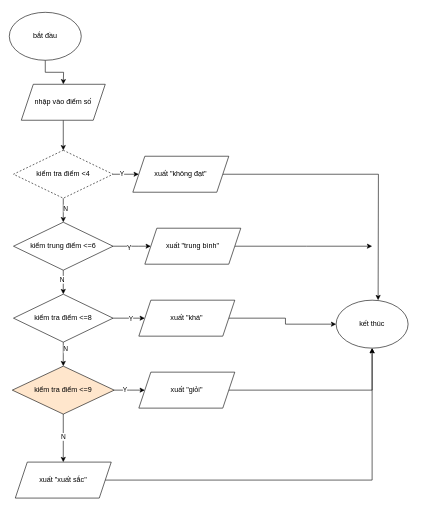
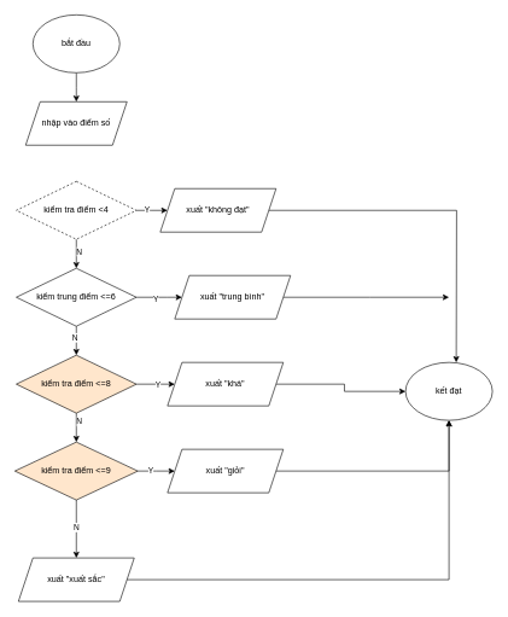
  <mxCell id="0" />
  <mxCell id="1" parent="0" />
  <mxCell id="2" style="edgeStyle=orthogonalEdgeStyle;rounded=0;orthogonalLoop=1;jettySize=auto;html=1;" edge="1" parent="1" source="3"><mxGeometry relative="1" as="geometry"><mxPoint x="105" y="140" as="targetPoint" /></mxGeometry></mxCell>
- <mxCell id="3" value="bắt đầu" style="ellipse;whiteSpace=wrap;html=1;" vertex="1" parent="1"><mxGeometry x="15" y="20" width="120" height="80" as="geometry" /></mxCell>
- <mxCell id="4" style="edgeStyle=orthogonalEdgeStyle;rounded=0;orthogonalLoop=1;jettySize=auto;html=1;" edge="1" parent="1" source="5" target="10"><mxGeometry relative="1" as="geometry"><mxPoint x="105" y="240" as="targetPoint" /></mxGeometry></mxCell>
+ <mxCell id="3" value="bắt đầu" style="ellipse;whiteSpace=wrap;html=1;" vertex="1" parent="1"><mxGeometry x="45" y="20" width="120" height="80" as="geometry" /></mxCell>
  <mxCell id="5" value="nhập vào điểm số" style="shape=parallelogram;perimeter=parallelogramPerimeter;whiteSpace=wrap;html=1;fixedSize=1;" vertex="1" parent="1"><mxGeometry x="35" y="140" width="140" height="60" as="geometry" /></mxCell>
  <mxCell id="6" style="edgeStyle=orthogonalEdgeStyle;rounded=0;orthogonalLoop=1;jettySize=auto;html=1;" edge="1" parent="1" source="10"><mxGeometry relative="1" as="geometry"><mxPoint x="231" y="290" as="targetPoint" /></mxGeometry></mxCell>
  <mxCell id="7" value="Y" style="edgeLabel;html=1;align=center;verticalAlign=middle;resizable=0;points=[];" vertex="1" connectable="0" parent="6"><mxGeometry x="-0.358" y="2" relative="1" as="geometry"><mxPoint as="offset" /></mxGeometry></mxCell>
  <mxCell id="8" style="edgeStyle=orthogonalEdgeStyle;rounded=0;orthogonalLoop=1;jettySize=auto;html=1;" edge="1" parent="1" source="10"><mxGeometry relative="1" as="geometry"><mxPoint x="105" y="370" as="targetPoint" /></mxGeometry></mxCell>
  <mxCell id="9" value="N" style="edgeLabel;html=1;align=center;verticalAlign=middle;resizable=0;points=[];" vertex="1" connectable="0" parent="8"><mxGeometry x="-0.23" y="3" relative="1" as="geometry"><mxPoint as="offset" /></mxGeometry></mxCell>
  <mxCell id="10" value="kiểm tra điểm &amp;lt;4" style="rhombus;whiteSpace=wrap;html=1;dashed=1;" vertex="1" parent="1"><mxGeometry x="22" y="250" width="166" height="80" as="geometry" /></mxCell>
  <mxCell id="11" style="edgeStyle=orthogonalEdgeStyle;rounded=0;orthogonalLoop=1;jettySize=auto;html=1;" edge="1" parent="1" source="12"><mxGeometry relative="1" as="geometry"><mxPoint x="630" y="500" as="targetPoint" /></mxGeometry></mxCell>
  <mxCell id="12" value="xuất &quot;không đạt&quot;" style="shape=parallelogram;perimeter=parallelogramPerimeter;whiteSpace=wrap;html=1;fixedSize=1;" vertex="1" parent="1"><mxGeometry x="221" y="260" width="160" height="60" as="geometry" /></mxCell>
  <mxCell id="13" style="edgeStyle=orthogonalEdgeStyle;rounded=0;orthogonalLoop=1;jettySize=auto;html=1;" edge="1" parent="1" source="17"><mxGeometry relative="1" as="geometry"><mxPoint x="251" y="410" as="targetPoint" /><Array as="points"><mxPoint x="231" y="410" /></Array></mxGeometry></mxCell>
  <mxCell id="14" value="Y" style="edgeLabel;html=1;align=center;verticalAlign=middle;resizable=0;points=[];" vertex="1" connectable="0" parent="13"><mxGeometry x="-0.181" y="-1" relative="1" as="geometry"><mxPoint as="offset" /></mxGeometry></mxCell>
  <mxCell id="15" style="edgeStyle=orthogonalEdgeStyle;rounded=0;orthogonalLoop=1;jettySize=auto;html=1;" edge="1" parent="1" source="17"><mxGeometry relative="1" as="geometry"><mxPoint x="105" y="490" as="targetPoint" /></mxGeometry></mxCell>
  <mxCell id="16" value="N" style="edgeLabel;html=1;align=center;verticalAlign=middle;resizable=0;points=[];" vertex="1" connectable="0" parent="15"><mxGeometry x="-0.28" y="-3" relative="1" as="geometry"><mxPoint as="offset" /></mxGeometry></mxCell>
  <mxCell id="17" value="kiểm trung điểm &amp;lt;=6" style="rhombus;whiteSpace=wrap;html=1;" vertex="1" parent="1"><mxGeometry x="22" y="370" width="166" height="80" as="geometry" /></mxCell>
  <mxCell id="18" style="edgeStyle=orthogonalEdgeStyle;rounded=0;orthogonalLoop=1;jettySize=auto;html=1;" edge="1" parent="1" source="19"><mxGeometry relative="1" as="geometry"><mxPoint x="620" y="410" as="targetPoint" /></mxGeometry></mxCell>
  <mxCell id="19" value="xuất &quot;trung bình&quot;" style="shape=parallelogram;perimeter=parallelogramPerimeter;whiteSpace=wrap;html=1;fixedSize=1;" vertex="1" parent="1"><mxGeometry x="241" y="380" width="160" height="60" as="geometry" /></mxCell>
  <mxCell id="20" style="edgeStyle=orthogonalEdgeStyle;rounded=0;orthogonalLoop=1;jettySize=auto;html=1;" edge="1" parent="1" source="24"><mxGeometry relative="1" as="geometry"><mxPoint x="241" y="530" as="targetPoint" /></mxGeometry></mxCell>
  <mxCell id="21" value="Y" style="edgeLabel;html=1;align=center;verticalAlign=middle;resizable=0;points=[];" vertex="1" connectable="0" parent="20"><mxGeometry x="0.124" relative="1" as="geometry"><mxPoint as="offset" /></mxGeometry></mxCell>
  <mxCell id="22" style="edgeStyle=orthogonalEdgeStyle;rounded=0;orthogonalLoop=1;jettySize=auto;html=1;" edge="1" parent="1" source="24"><mxGeometry relative="1" as="geometry"><mxPoint x="105" y="610" as="targetPoint" /></mxGeometry></mxCell>
  <mxCell id="23" value="N" style="edgeLabel;html=1;align=center;verticalAlign=middle;resizable=0;points=[];" vertex="1" connectable="0" parent="22"><mxGeometry x="-0.48" y="3" relative="1" as="geometry"><mxPoint as="offset" /></mxGeometry></mxCell>
- <mxCell id="24" value="kiểm tra điểm &amp;lt;=8" style="rhombus;whiteSpace=wrap;html=1;" vertex="1" parent="1"><mxGeometry x="22" y="490" width="166" height="80" as="geometry" /></mxCell>
+ <mxCell id="24" value="kiểm tra điểm &amp;lt;=8" style="rhombus;whiteSpace=wrap;html=1;fillColor=#ffe6cc;" vertex="1" parent="1"><mxGeometry x="22" y="490" width="166" height="80" as="geometry" /></mxCell>
  <mxCell id="25" style="edgeStyle=orthogonalEdgeStyle;rounded=0;orthogonalLoop=1;jettySize=auto;html=1;entryX=0;entryY=0.5;entryDx=0;entryDy=0;" edge="1" parent="1" source="26" target="36"><mxGeometry relative="1" as="geometry" /></mxCell>
  <mxCell id="26" value="xuất &quot;khá&quot;" style="shape=parallelogram;perimeter=parallelogramPerimeter;whiteSpace=wrap;html=1;fixedSize=1;" vertex="1" parent="1"><mxGeometry x="231" y="500" width="160" height="60" as="geometry" /></mxCell>
  <mxCell id="27" style="edgeStyle=orthogonalEdgeStyle;rounded=0;orthogonalLoop=1;jettySize=auto;html=1;" edge="1" parent="1" source="31"><mxGeometry relative="1" as="geometry"><mxPoint x="241" y="650" as="targetPoint" /></mxGeometry></mxCell>
  <mxCell id="28" value="Y" style="edgeLabel;html=1;align=center;verticalAlign=middle;resizable=0;points=[];" vertex="1" connectable="0" parent="27"><mxGeometry x="-0.341" y="2" relative="1" as="geometry"><mxPoint as="offset" /></mxGeometry></mxCell>
  <mxCell id="29" style="edgeStyle=orthogonalEdgeStyle;rounded=0;orthogonalLoop=1;jettySize=auto;html=1;" edge="1" parent="1" source="31"><mxGeometry relative="1" as="geometry"><mxPoint x="105" y="770" as="targetPoint" /></mxGeometry></mxCell>
  <mxCell id="30" value="N" style="edgeLabel;html=1;align=center;verticalAlign=middle;resizable=0;points=[];" vertex="1" connectable="0" parent="29"><mxGeometry x="-0.09" y="-1" relative="1" as="geometry"><mxPoint as="offset" /></mxGeometry></mxCell>
  <mxCell id="31" value="kiểm tra điểm &amp;lt;=9" style="rhombus;whiteSpace=wrap;html=1;fillColor=#ffe6cc;" vertex="1" parent="1"><mxGeometry x="20" y="610" width="170" height="80" as="geometry" /></mxCell>
  <mxCell id="32" style="edgeStyle=orthogonalEdgeStyle;rounded=0;orthogonalLoop=1;jettySize=auto;html=1;entryX=0.5;entryY=1;entryDx=0;entryDy=0;" edge="1" parent="1" source="33" target="36"><mxGeometry relative="1" as="geometry" /></mxCell>
  <mxCell id="33" value="xuất &quot;giỏi&quot;" style="shape=parallelogram;perimeter=parallelogramPerimeter;whiteSpace=wrap;html=1;fixedSize=1;" vertex="1" parent="1"><mxGeometry x="231" y="620" width="160" height="60" as="geometry" /></mxCell>
  <mxCell id="34" style="edgeStyle=orthogonalEdgeStyle;rounded=0;orthogonalLoop=1;jettySize=auto;html=1;entryX=0.5;entryY=1;entryDx=0;entryDy=0;" edge="1" parent="1" source="35" target="36"><mxGeometry relative="1" as="geometry" /></mxCell>
  <mxCell id="35" value="xuất &quot;xuất sắc&quot;" style="shape=parallelogram;perimeter=parallelogramPerimeter;whiteSpace=wrap;html=1;fixedSize=1;" vertex="1" parent="1"><mxGeometry x="25" y="770" width="160" height="60" as="geometry" /></mxCell>
- <mxCell id="36" value="kết thúc" style="ellipse;whiteSpace=wrap;html=1;" vertex="1" parent="1"><mxGeometry x="560" y="500" width="120" height="80" as="geometry" /></mxCell>
+ <mxCell id="36" value="kết đạt" style="ellipse;whiteSpace=wrap;html=1;" vertex="1" parent="1"><mxGeometry x="560" y="500" width="120" height="80" as="geometry" /></mxCell>
